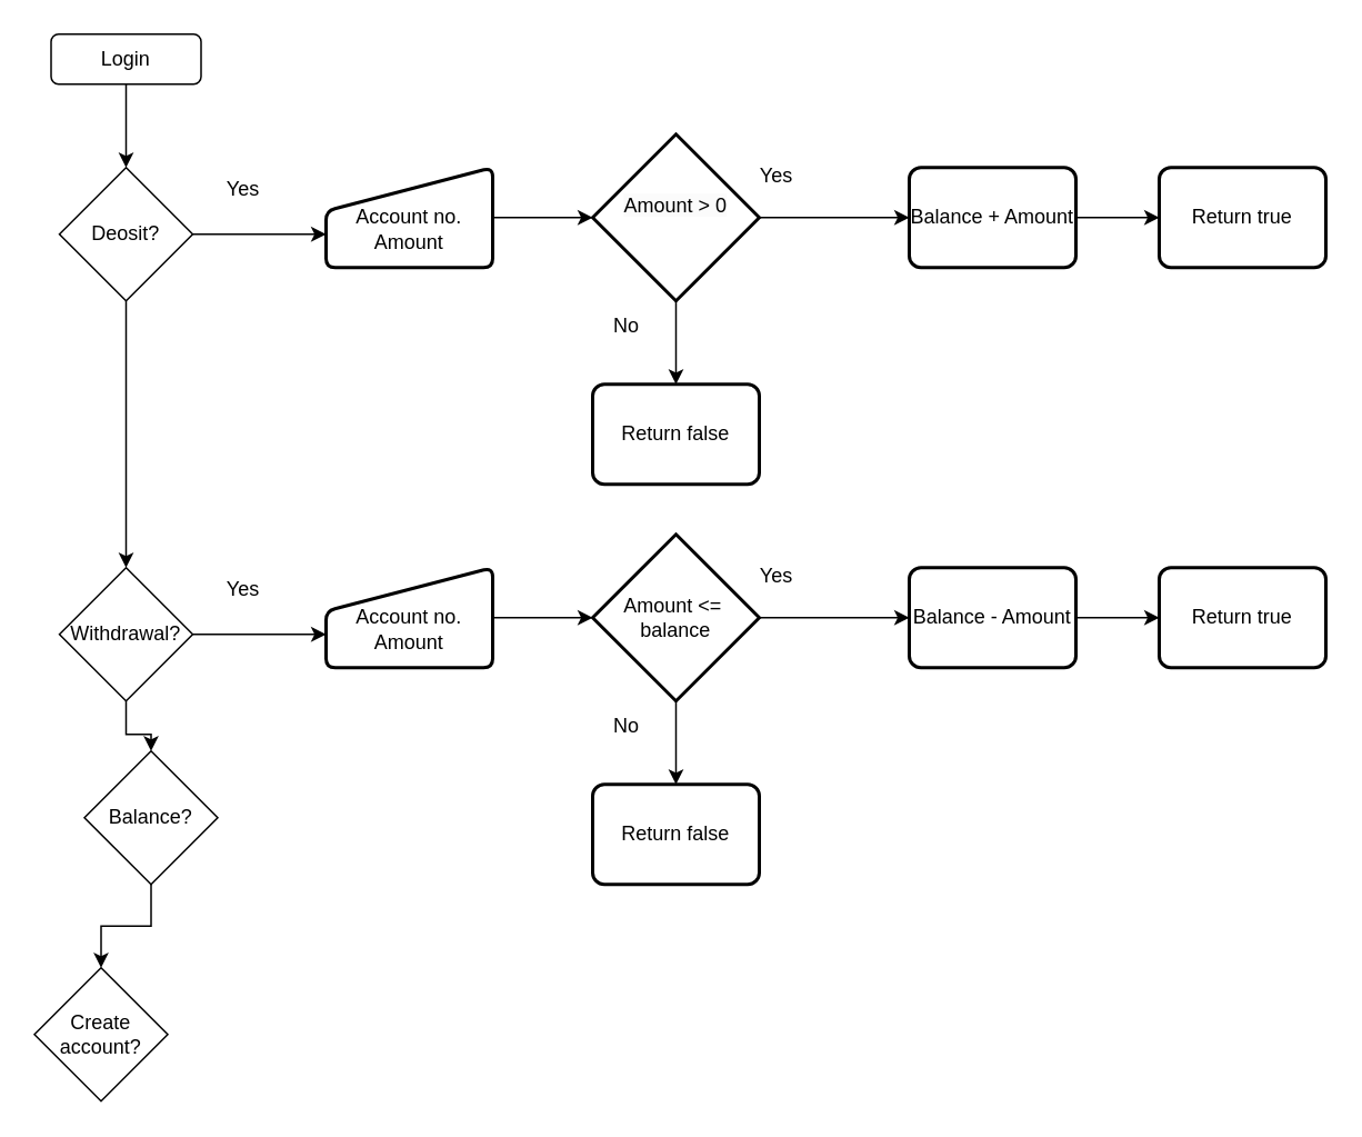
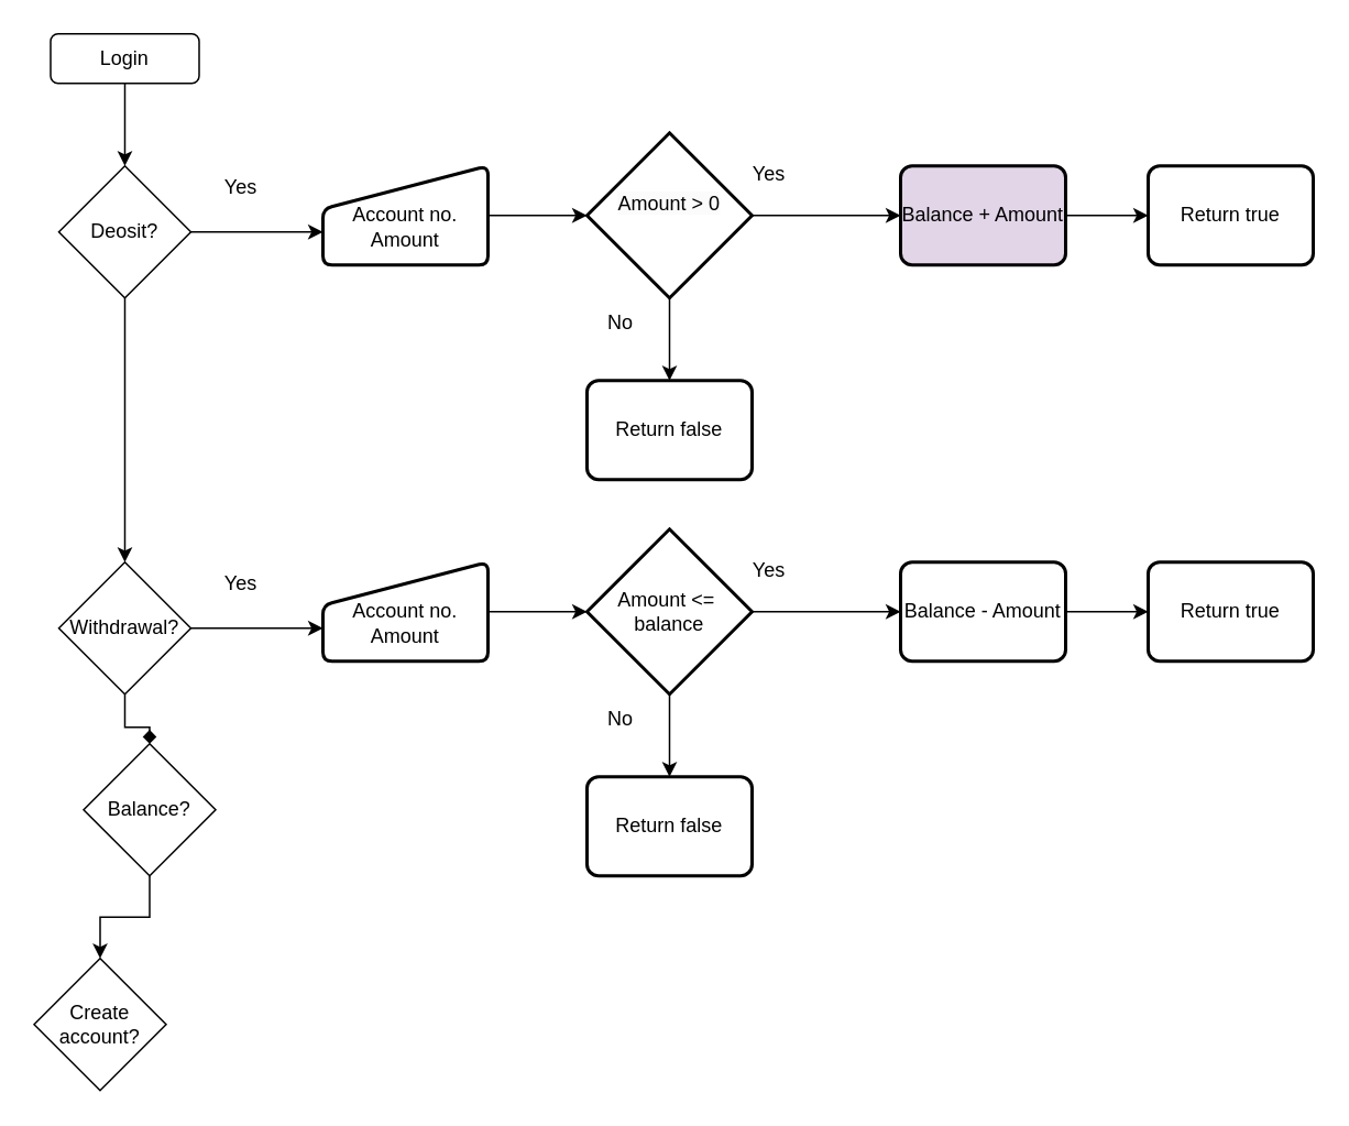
  <mxCell id="0" />
  <mxCell id="1" parent="0" />
  <mxCell id="2" style="edgeStyle=orthogonalEdgeStyle;rounded=0;orthogonalLoop=1;jettySize=auto;html=1;exitX=0.5;exitY=1;exitDx=0;exitDy=0;entryX=0.5;entryY=0;entryDx=0;entryDy=0;" edge="1" parent="1" source="3" target="4"><mxGeometry relative="1" as="geometry" /></mxCell>
  <mxCell id="3" value="Balance?" style="rhombus;whiteSpace=wrap;html=1;" vertex="1" parent="1"><mxGeometry x="50" y="450" width="80" height="80" as="geometry" /></mxCell>
  <mxCell id="4" value="Create account?" style="rhombus;whiteSpace=wrap;html=1;" vertex="1" parent="1"><mxGeometry x="20" y="580" width="80" height="80" as="geometry" /></mxCell>
  <mxCell id="5" style="edgeStyle=orthogonalEdgeStyle;rounded=0;orthogonalLoop=1;jettySize=auto;html=1;exitX=1;exitY=0.5;exitDx=0;exitDy=0;" edge="1" parent="1" source="7"><mxGeometry relative="1" as="geometry"><mxPoint x="195" y="140" as="targetPoint" /></mxGeometry></mxCell>
  <mxCell id="6" style="edgeStyle=orthogonalEdgeStyle;rounded=0;orthogonalLoop=1;jettySize=auto;html=1;exitX=0.5;exitY=1;exitDx=0;exitDy=0;entryX=0.5;entryY=0;entryDx=0;entryDy=0;" edge="1" parent="1" source="7" target="9"><mxGeometry relative="1" as="geometry" /></mxCell>
  <mxCell id="7" value="Deosit?" style="rhombus;whiteSpace=wrap;html=1;" vertex="1" parent="1"><mxGeometry x="35" y="100" width="80" height="80" as="geometry" /></mxCell>
- <mxCell id="8" style="edgeStyle=orthogonalEdgeStyle;rounded=0;orthogonalLoop=1;jettySize=auto;html=1;" edge="1" parent="1" source="9" target="3"><mxGeometry relative="1" as="geometry" /></mxCell>
+ <mxCell id="8" style="edgeStyle=orthogonalEdgeStyle;rounded=0;orthogonalLoop=1;jettySize=auto;html=1;endArrow=diamond;" edge="1" parent="1" source="9" target="3"><mxGeometry relative="1" as="geometry" /></mxCell>
  <mxCell id="9" value="Withdrawal?" style="rhombus;whiteSpace=wrap;html=1;" vertex="1" parent="1"><mxGeometry x="35" y="340" width="80" height="80" as="geometry" /></mxCell>
  <mxCell id="10" style="edgeStyle=orthogonalEdgeStyle;rounded=0;orthogonalLoop=1;jettySize=auto;html=1;" edge="1" parent="1" source="11" target="7"><mxGeometry relative="1" as="geometry" /></mxCell>
  <mxCell id="11" value="Login" style="rounded=1;whiteSpace=wrap;html=1;" vertex="1" parent="1"><mxGeometry x="30" y="20" width="90" height="30" as="geometry" /></mxCell>
  <mxCell id="12" value="&lt;div&gt;&lt;br&gt;&lt;/div&gt;Account no.&lt;div&gt;Amount&lt;/div&gt;" style="html=1;strokeWidth=2;shape=manualInput;whiteSpace=wrap;rounded=1;size=26;arcSize=11;" vertex="1" parent="1"><mxGeometry x="195" y="100" width="100" height="60" as="geometry" /></mxCell>
  <mxCell id="13" style="edgeStyle=orthogonalEdgeStyle;rounded=0;orthogonalLoop=1;jettySize=auto;html=1;exitX=1;exitY=0.5;exitDx=0;exitDy=0;exitPerimeter=0;entryX=0;entryY=0.5;entryDx=0;entryDy=0;" edge="1" parent="1" source="15" target="21"><mxGeometry relative="1" as="geometry"><mxPoint x="495" y="130" as="targetPoint" /></mxGeometry></mxCell>
  <mxCell id="14" style="edgeStyle=orthogonalEdgeStyle;rounded=0;orthogonalLoop=1;jettySize=auto;html=1;exitX=0.5;exitY=1;exitDx=0;exitDy=0;exitPerimeter=0;" edge="1" parent="1" source="15"><mxGeometry relative="1" as="geometry"><mxPoint x="405" y="230" as="targetPoint" /></mxGeometry></mxCell>
  <mxCell id="15" value="&lt;span style=&quot;color: rgb(0, 0, 0); font-family: Helvetica; font-size: 12px; font-style: normal; font-variant-ligatures: normal; font-variant-caps: normal; font-weight: 400; letter-spacing: normal; orphans: 2; text-align: center; text-indent: 0px; text-transform: none; widows: 2; word-spacing: 0px; -webkit-text-stroke-width: 0px; white-space: nowrap; background-color: rgb(251, 251, 251); text-decoration-thickness: initial; text-decoration-style: initial; text-decoration-color: initial; display: inline !important; float: none;&quot;&gt;Amount &amp;gt; 0&lt;/span&gt;&lt;div&gt;&lt;br/&gt;&lt;/div&gt;" style="strokeWidth=2;html=1;shape=mxgraph.flowchart.decision;whiteSpace=wrap;" vertex="1" parent="1"><mxGeometry x="355" y="80" width="100" height="100" as="geometry" /></mxCell>
  <mxCell id="16" style="edgeStyle=orthogonalEdgeStyle;rounded=0;orthogonalLoop=1;jettySize=auto;html=1;exitX=1;exitY=0.5;exitDx=0;exitDy=0;entryX=0;entryY=0.5;entryDx=0;entryDy=0;entryPerimeter=0;" edge="1" parent="1" source="12" target="15"><mxGeometry relative="1" as="geometry" /></mxCell>
  <mxCell id="17" value="Yes" style="text;html=1;align=center;verticalAlign=middle;resizable=0;points=[];autosize=1;strokeColor=none;fillColor=none;" vertex="1" parent="1"><mxGeometry x="125" y="98" width="40" height="30" as="geometry" /></mxCell>
  <mxCell id="18" value="Yes" style="text;html=1;align=center;verticalAlign=middle;resizable=0;points=[];autosize=1;strokeColor=none;fillColor=none;" vertex="1" parent="1"><mxGeometry x="445" y="90" width="40" height="30" as="geometry" /></mxCell>
  <mxCell id="19" value="No" style="text;html=1;align=center;verticalAlign=middle;resizable=0;points=[];autosize=1;strokeColor=none;fillColor=none;" vertex="1" parent="1"><mxGeometry x="355" y="180" width="40" height="30" as="geometry" /></mxCell>
  <mxCell id="20" style="edgeStyle=orthogonalEdgeStyle;rounded=0;orthogonalLoop=1;jettySize=auto;html=1;exitX=1;exitY=0.5;exitDx=0;exitDy=0;entryX=0;entryY=0.5;entryDx=0;entryDy=0;" edge="1" parent="1" source="21" target="22"><mxGeometry relative="1" as="geometry" /></mxCell>
- <mxCell id="21" value="Balance + Amount" style="rounded=1;whiteSpace=wrap;html=1;absoluteArcSize=1;arcSize=14;strokeWidth=2;" vertex="1" parent="1"><mxGeometry x="545" y="100" width="100" height="60" as="geometry" /></mxCell>
+ <mxCell id="21" value="Balance + Amount" style="rounded=1;whiteSpace=wrap;html=1;absoluteArcSize=1;arcSize=14;strokeWidth=2;fillColor=#e1d5e7;" vertex="1" parent="1"><mxGeometry x="545" y="100" width="100" height="60" as="geometry" /></mxCell>
  <mxCell id="22" value="Return true" style="rounded=1;whiteSpace=wrap;html=1;absoluteArcSize=1;arcSize=14;strokeWidth=2;" vertex="1" parent="1"><mxGeometry x="695" y="100" width="100" height="60" as="geometry" /></mxCell>
  <mxCell id="23" value="Return false" style="rounded=1;whiteSpace=wrap;html=1;absoluteArcSize=1;arcSize=14;strokeWidth=2;" vertex="1" parent="1"><mxGeometry x="355" y="230" width="100" height="60" as="geometry" /></mxCell>
  <mxCell id="24" style="edgeStyle=orthogonalEdgeStyle;rounded=0;orthogonalLoop=1;jettySize=auto;html=1;exitX=1;exitY=0.5;exitDx=0;exitDy=0;" edge="1" parent="1"><mxGeometry relative="1" as="geometry"><mxPoint x="195" y="380" as="targetPoint" /><mxPoint x="115" y="380" as="sourcePoint" /></mxGeometry></mxCell>
  <mxCell id="25" value="&lt;div&gt;&lt;br&gt;&lt;/div&gt;Account no.&lt;div&gt;Amount&lt;/div&gt;" style="html=1;strokeWidth=2;shape=manualInput;whiteSpace=wrap;rounded=1;size=26;arcSize=11;" vertex="1" parent="1"><mxGeometry x="195" y="340" width="100" height="60" as="geometry" /></mxCell>
  <mxCell id="26" style="edgeStyle=orthogonalEdgeStyle;rounded=0;orthogonalLoop=1;jettySize=auto;html=1;exitX=1;exitY=0.5;exitDx=0;exitDy=0;exitPerimeter=0;entryX=0;entryY=0.5;entryDx=0;entryDy=0;" edge="1" parent="1" source="28" target="34"><mxGeometry relative="1" as="geometry"><mxPoint x="495" y="370" as="targetPoint" /></mxGeometry></mxCell>
  <mxCell id="27" style="edgeStyle=orthogonalEdgeStyle;rounded=0;orthogonalLoop=1;jettySize=auto;html=1;exitX=0.5;exitY=1;exitDx=0;exitDy=0;exitPerimeter=0;" edge="1" parent="1" source="28"><mxGeometry relative="1" as="geometry"><mxPoint x="405" y="470" as="targetPoint" /></mxGeometry></mxCell>
  <mxCell id="28" value="&lt;div&gt;&lt;span style=&quot;text-wrap: nowrap;&quot;&gt;Amount &amp;lt;=&amp;nbsp;&lt;/span&gt;&lt;/div&gt;&lt;div&gt;&lt;span style=&quot;text-wrap: nowrap;&quot;&gt;balance&lt;/span&gt;&lt;/div&gt;" style="strokeWidth=2;html=1;shape=mxgraph.flowchart.decision;whiteSpace=wrap;" vertex="1" parent="1"><mxGeometry x="355" y="320" width="100" height="100" as="geometry" /></mxCell>
  <mxCell id="29" style="edgeStyle=orthogonalEdgeStyle;rounded=0;orthogonalLoop=1;jettySize=auto;html=1;exitX=1;exitY=0.5;exitDx=0;exitDy=0;entryX=0;entryY=0.5;entryDx=0;entryDy=0;entryPerimeter=0;" edge="1" parent="1" source="25" target="28"><mxGeometry relative="1" as="geometry" /></mxCell>
  <mxCell id="30" value="Yes" style="text;html=1;align=center;verticalAlign=middle;resizable=0;points=[];autosize=1;strokeColor=none;fillColor=none;" vertex="1" parent="1"><mxGeometry x="125" y="338" width="40" height="30" as="geometry" /></mxCell>
  <mxCell id="31" value="Yes" style="text;html=1;align=center;verticalAlign=middle;resizable=0;points=[];autosize=1;strokeColor=none;fillColor=none;" vertex="1" parent="1"><mxGeometry x="445" y="330" width="40" height="30" as="geometry" /></mxCell>
  <mxCell id="32" value="No" style="text;html=1;align=center;verticalAlign=middle;resizable=0;points=[];autosize=1;strokeColor=none;fillColor=none;" vertex="1" parent="1"><mxGeometry x="355" y="420" width="40" height="30" as="geometry" /></mxCell>
  <mxCell id="33" style="edgeStyle=orthogonalEdgeStyle;rounded=0;orthogonalLoop=1;jettySize=auto;html=1;exitX=1;exitY=0.5;exitDx=0;exitDy=0;entryX=0;entryY=0.5;entryDx=0;entryDy=0;" edge="1" parent="1" source="34" target="35"><mxGeometry relative="1" as="geometry" /></mxCell>
  <mxCell id="34" value="Balance - Amount" style="rounded=1;whiteSpace=wrap;html=1;absoluteArcSize=1;arcSize=14;strokeWidth=2;" vertex="1" parent="1"><mxGeometry x="545" y="340" width="100" height="60" as="geometry" /></mxCell>
  <mxCell id="35" value="Return true" style="rounded=1;whiteSpace=wrap;html=1;absoluteArcSize=1;arcSize=14;strokeWidth=2;" vertex="1" parent="1"><mxGeometry x="695" y="340" width="100" height="60" as="geometry" /></mxCell>
  <mxCell id="36" value="Return false" style="rounded=1;whiteSpace=wrap;html=1;absoluteArcSize=1;arcSize=14;strokeWidth=2;" vertex="1" parent="1"><mxGeometry x="355" y="470" width="100" height="60" as="geometry" /></mxCell>
